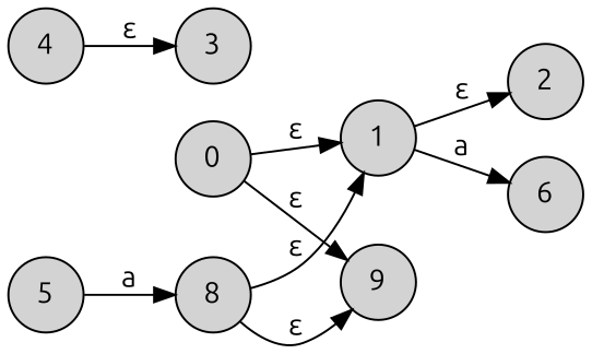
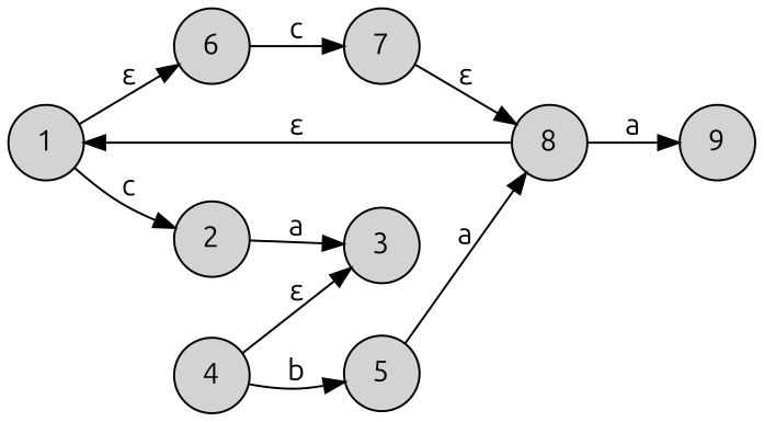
  digraph {
    fontname=Ubuntu
    rankdir=LR
    node [fontname=Ubuntu shape=circle style=filled]
    edge [fontname=Ubuntu]
-   n1 [label=0]
    n2 [label=1]
    n3 [label=9]
    n4 [label=2]
    n5 [label=6]
    n6 [label=3]
+   n7 [label=7]
    n8 [label=8]
    n9 [label=4]
    n10 [label=5]
-   n1 -> n2 [label="ε"]
-   n1 -> n3 [label="ε"]
-   n2 -> n4 [label="ε"]
-   n2 -> n5 [label=a]
+   n2 -> n4 [label=c]
+   n2 -> n5 [label="ε"]
+   n4 -> n6 [label=a]
+   n5 -> n7 [label=c]
+   n7 -> n8 [label="ε"]
    n8 -> n2 [label="ε"]
-   n8 -> n3 [label="ε"]
+   n8 -> n3 [label=a]
    n9 -> n6 [label="ε"]
+   n9 -> n10 [label=b]
    n10 -> n8 [label=a]
  }
